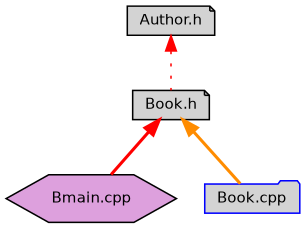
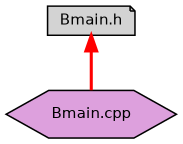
  digraph {
    node [color=black fillcolor=lightgrey fontname=Helvetica fontsize=10 shape=note style=filled]
    edge [color=red dir=back fontname=Helvetica fontsize=10 labelfontname=Helvetica labelfontsize=10 style=bold]
-   n1 [fontcolor=black height=0.2 label="Author.h" width=0.4]
-   n2 [height=0.2 label="Book.h" width=0.4]
+   n2 [height=0.2 label="Bmain.h" width=0.4]
    n3 [fillcolor=plum height=0.2 label="Bmain.cpp" shape=hexagon width=0.4]
-   n4 [color=blue height=0.2 label="Book.cpp" shape=folder width=0.4]
-   n1 -> n2 [style=dotted]
    n2 -> n3
-   n2 -> n4 [color=darkorange]
  }
